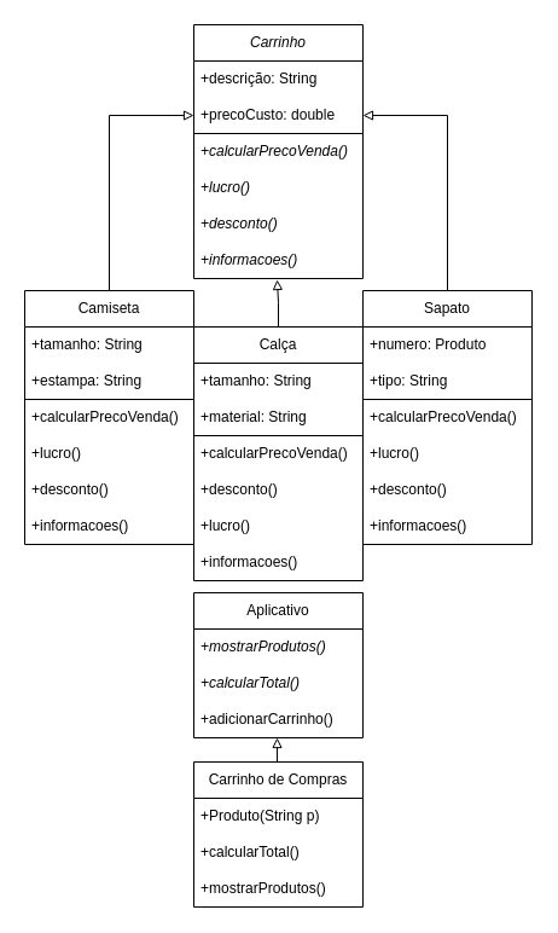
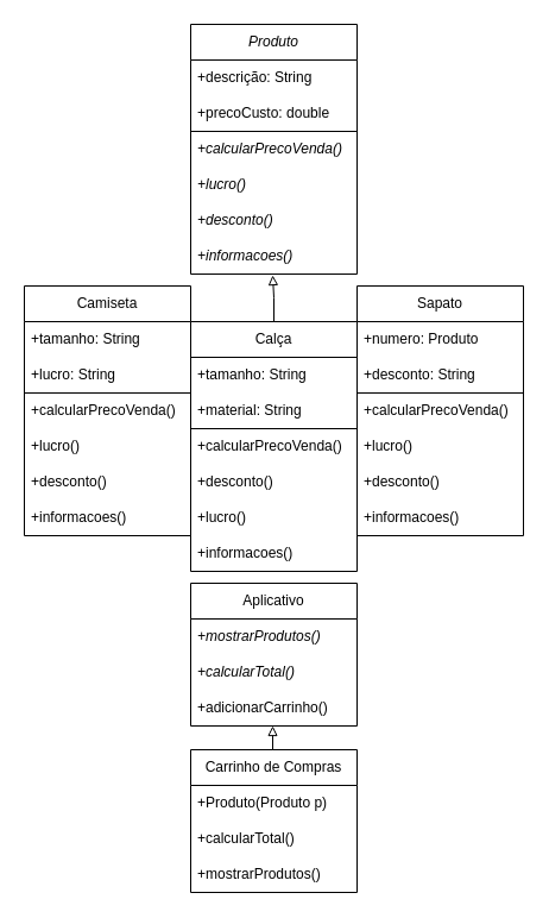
  <mxCell id="0" />
  <mxCell id="1" parent="0" />
- <mxCell id="2" value="Carrinho" style="swimlane;fontStyle=2;childLayout=stackLayout;horizontal=1;startSize=30;horizontalStack=0;resizeParent=1;resizeParentMax=0;resizeLast=0;collapsible=1;marginBottom=0;whiteSpace=wrap;html=1;" vertex="1" parent="1"><mxGeometry x="160" y="20" width="140" height="210" as="geometry" /></mxCell>
+ <mxCell id="2" value="Produto" style="swimlane;fontStyle=2;childLayout=stackLayout;horizontal=1;startSize=30;horizontalStack=0;resizeParent=1;resizeParentMax=0;resizeLast=0;collapsible=1;marginBottom=0;whiteSpace=wrap;html=1;" vertex="1" parent="1"><mxGeometry x="160" y="20" width="140" height="210" as="geometry" /></mxCell>
  <mxCell id="3" value="+descrição: String" style="text;strokeColor=none;fillColor=none;align=left;verticalAlign=middle;spacingLeft=4;spacingRight=4;overflow=hidden;points=[[0,0.5],[1,0.5]];portConstraint=eastwest;rotatable=0;whiteSpace=wrap;html=1;" vertex="1" parent="2"><mxGeometry y="30" width="140" height="30" as="geometry" /></mxCell>
  <mxCell id="4" value="+precoCusto: double" style="text;strokeColor=none;fillColor=none;align=left;verticalAlign=middle;spacingLeft=4;spacingRight=4;overflow=hidden;points=[[0,0.5],[1,0.5]];portConstraint=eastwest;rotatable=0;whiteSpace=wrap;html=1;" vertex="1" parent="2"><mxGeometry y="60" width="140" height="30" as="geometry" /></mxCell>
  <mxCell id="5" value="" style="endArrow=none;html=1;rounded=0;exitX=0;exitY=0;exitDx=0;exitDy=0;exitPerimeter=0;" edge="1" parent="2" source="6"><mxGeometry width="50" height="50" relative="1" as="geometry"><mxPoint x="90" y="140" as="sourcePoint" /><mxPoint x="140" y="90" as="targetPoint" /></mxGeometry></mxCell>
  <mxCell id="6" value="+calcularPrecoVenda()" style="text;strokeColor=none;fillColor=none;align=left;verticalAlign=middle;spacingLeft=4;spacingRight=4;overflow=hidden;points=[[0,0.5],[1,0.5]];portConstraint=eastwest;rotatable=0;whiteSpace=wrap;html=1;fontStyle=2" vertex="1" parent="2"><mxGeometry y="90" width="140" height="30" as="geometry" /></mxCell>
  <mxCell id="7" value="+lucro()" style="text;strokeColor=none;fillColor=none;align=left;verticalAlign=middle;spacingLeft=4;spacingRight=4;overflow=hidden;points=[[0,0.5],[1,0.5]];portConstraint=eastwest;rotatable=0;whiteSpace=wrap;html=1;fontStyle=2" vertex="1" parent="2"><mxGeometry y="120" width="140" height="30" as="geometry" /></mxCell>
  <mxCell id="8" value="+desconto()" style="text;strokeColor=none;fillColor=none;align=left;verticalAlign=middle;spacingLeft=4;spacingRight=4;overflow=hidden;points=[[0,0.5],[1,0.5]];portConstraint=eastwest;rotatable=0;whiteSpace=wrap;html=1;fontStyle=2" vertex="1" parent="2"><mxGeometry y="150" width="140" height="30" as="geometry" /></mxCell>
  <mxCell id="9" value="+informacoes()" style="text;strokeColor=none;fillColor=none;align=left;verticalAlign=middle;spacingLeft=4;spacingRight=4;overflow=hidden;points=[[0,0.5],[1,0.5]];portConstraint=eastwest;rotatable=0;whiteSpace=wrap;html=1;fontStyle=2" vertex="1" parent="2"><mxGeometry y="180" width="140" height="30" as="geometry" /></mxCell>
- <mxCell id="10" style="edgeStyle=orthogonalEdgeStyle;rounded=0;orthogonalLoop=1;jettySize=auto;html=1;exitX=0.5;exitY=0;exitDx=0;exitDy=0;entryX=0;entryY=0.5;entryDx=0;entryDy=0;endArrow=block;endFill=0;" edge="1" parent="1" source="11" target="4"><mxGeometry relative="1" as="geometry"><mxPoint x="90" y="190" as="targetPoint" /></mxGeometry></mxCell>
  <mxCell id="11" value="Camiseta" style="swimlane;fontStyle=0;childLayout=stackLayout;horizontal=1;startSize=30;horizontalStack=0;resizeParent=1;resizeParentMax=0;resizeLast=0;collapsible=1;marginBottom=0;whiteSpace=wrap;html=1;" vertex="1" parent="1"><mxGeometry x="20" y="240" width="140" height="210" as="geometry" /></mxCell>
  <mxCell id="12" value="+tamanho: String" style="text;strokeColor=none;fillColor=none;align=left;verticalAlign=middle;spacingLeft=4;spacingRight=4;overflow=hidden;points=[[0,0.5],[1,0.5]];portConstraint=eastwest;rotatable=0;whiteSpace=wrap;html=1;" vertex="1" parent="11"><mxGeometry y="30" width="140" height="30" as="geometry" /></mxCell>
- <mxCell id="13" value="+estampa: String" style="text;strokeColor=none;fillColor=none;align=left;verticalAlign=middle;spacingLeft=4;spacingRight=4;overflow=hidden;points=[[0,0.5],[1,0.5]];portConstraint=eastwest;rotatable=0;whiteSpace=wrap;html=1;" vertex="1" parent="11"><mxGeometry y="60" width="140" height="30" as="geometry" /></mxCell>
+ <mxCell id="13" value="+lucro: String" style="text;strokeColor=none;fillColor=none;align=left;verticalAlign=middle;spacingLeft=4;spacingRight=4;overflow=hidden;points=[[0,0.5],[1,0.5]];portConstraint=eastwest;rotatable=0;whiteSpace=wrap;html=1;" vertex="1" parent="11"><mxGeometry y="60" width="140" height="30" as="geometry" /></mxCell>
  <mxCell id="14" value="+calcularPrecoVenda()" style="text;strokeColor=none;fillColor=none;align=left;verticalAlign=middle;spacingLeft=4;spacingRight=4;overflow=hidden;points=[[0,0.5],[1,0.5]];portConstraint=eastwest;rotatable=0;whiteSpace=wrap;html=1;fontStyle=0" vertex="1" parent="11"><mxGeometry y="90" width="140" height="30" as="geometry" /></mxCell>
  <mxCell id="15" value="" style="endArrow=none;html=1;rounded=0;" edge="1" parent="11"><mxGeometry width="50" height="50" relative="1" as="geometry"><mxPoint y="90" as="sourcePoint" /><mxPoint x="140" y="90" as="targetPoint" /></mxGeometry></mxCell>
  <mxCell id="16" value="+lucro()" style="text;strokeColor=none;fillColor=none;align=left;verticalAlign=middle;spacingLeft=4;spacingRight=4;overflow=hidden;points=[[0,0.5],[1,0.5]];portConstraint=eastwest;rotatable=0;whiteSpace=wrap;html=1;fontStyle=0" vertex="1" parent="11"><mxGeometry y="120" width="140" height="30" as="geometry" /></mxCell>
  <mxCell id="17" value="+desconto()" style="text;strokeColor=none;fillColor=none;align=left;verticalAlign=middle;spacingLeft=4;spacingRight=4;overflow=hidden;points=[[0,0.5],[1,0.5]];portConstraint=eastwest;rotatable=0;whiteSpace=wrap;html=1;fontStyle=0" vertex="1" parent="11"><mxGeometry y="150" width="140" height="30" as="geometry" /></mxCell>
  <mxCell id="18" value="+informacoes()" style="text;strokeColor=none;fillColor=none;align=left;verticalAlign=middle;spacingLeft=4;spacingRight=4;overflow=hidden;points=[[0,0.5],[1,0.5]];portConstraint=eastwest;rotatable=0;whiteSpace=wrap;html=1;fontStyle=0" vertex="1" parent="11"><mxGeometry y="180" width="140" height="30" as="geometry" /></mxCell>
- <mxCell id="19" style="edgeStyle=orthogonalEdgeStyle;rounded=0;orthogonalLoop=1;jettySize=auto;html=1;exitX=0.5;exitY=0;exitDx=0;exitDy=0;entryX=1;entryY=0.5;entryDx=0;entryDy=0;endArrow=block;endFill=0;" edge="1" parent="1" source="20" target="4"><mxGeometry relative="1" as="geometry"><mxPoint x="370" y="180" as="targetPoint" /></mxGeometry></mxCell>
  <mxCell id="20" value="Sapato" style="swimlane;fontStyle=0;childLayout=stackLayout;horizontal=1;startSize=30;horizontalStack=0;resizeParent=1;resizeParentMax=0;resizeLast=0;collapsible=1;marginBottom=0;whiteSpace=wrap;html=1;" vertex="1" parent="1"><mxGeometry x="300" y="240" width="140" height="210" as="geometry" /></mxCell>
  <mxCell id="21" value="+numero: Produto" style="text;strokeColor=none;fillColor=none;align=left;verticalAlign=middle;spacingLeft=4;spacingRight=4;overflow=hidden;points=[[0,0.5],[1,0.5]];portConstraint=eastwest;rotatable=0;whiteSpace=wrap;html=1;" vertex="1" parent="20"><mxGeometry y="30" width="140" height="30" as="geometry" /></mxCell>
- <mxCell id="22" value="+tipo: String" style="text;strokeColor=none;fillColor=none;align=left;verticalAlign=middle;spacingLeft=4;spacingRight=4;overflow=hidden;points=[[0,0.5],[1,0.5]];portConstraint=eastwest;rotatable=0;whiteSpace=wrap;html=1;" vertex="1" parent="20"><mxGeometry y="60" width="140" height="30" as="geometry" /></mxCell>
+ <mxCell id="22" value="+desconto: String" style="text;strokeColor=none;fillColor=none;align=left;verticalAlign=middle;spacingLeft=4;spacingRight=4;overflow=hidden;points=[[0,0.5],[1,0.5]];portConstraint=eastwest;rotatable=0;whiteSpace=wrap;html=1;" vertex="1" parent="20"><mxGeometry y="60" width="140" height="30" as="geometry" /></mxCell>
  <mxCell id="23" value="+calcularPrecoVenda()" style="text;strokeColor=none;fillColor=none;align=left;verticalAlign=middle;spacingLeft=4;spacingRight=4;overflow=hidden;points=[[0,0.5],[1,0.5]];portConstraint=eastwest;rotatable=0;whiteSpace=wrap;html=1;fontStyle=0" vertex="1" parent="20"><mxGeometry y="90" width="140" height="30" as="geometry" /></mxCell>
  <mxCell id="24" value="" style="endArrow=none;html=1;rounded=0;" edge="1" parent="20"><mxGeometry width="50" height="50" relative="1" as="geometry"><mxPoint y="90" as="sourcePoint" /><mxPoint x="140" y="90" as="targetPoint" /></mxGeometry></mxCell>
  <mxCell id="25" value="+lucro()" style="text;strokeColor=none;fillColor=none;align=left;verticalAlign=middle;spacingLeft=4;spacingRight=4;overflow=hidden;points=[[0,0.5],[1,0.5]];portConstraint=eastwest;rotatable=0;whiteSpace=wrap;html=1;fontStyle=0" vertex="1" parent="20"><mxGeometry y="120" width="140" height="30" as="geometry" /></mxCell>
  <mxCell id="26" value="+desconto()" style="text;strokeColor=none;fillColor=none;align=left;verticalAlign=middle;spacingLeft=4;spacingRight=4;overflow=hidden;points=[[0,0.5],[1,0.5]];portConstraint=eastwest;rotatable=0;whiteSpace=wrap;html=1;fontStyle=0" vertex="1" parent="20"><mxGeometry y="150" width="140" height="30" as="geometry" /></mxCell>
  <mxCell id="27" value="+informacoes()" style="text;strokeColor=none;fillColor=none;align=left;verticalAlign=middle;spacingLeft=4;spacingRight=4;overflow=hidden;points=[[0,0.5],[1,0.5]];portConstraint=eastwest;rotatable=0;whiteSpace=wrap;html=1;fontStyle=0" vertex="1" parent="20"><mxGeometry y="180" width="140" height="30" as="geometry" /></mxCell>
  <mxCell id="28" style="edgeStyle=orthogonalEdgeStyle;rounded=0;orthogonalLoop=1;jettySize=auto;html=1;endArrow=block;endFill=0;" edge="1" parent="1" source="29"><mxGeometry relative="1" as="geometry"><mxPoint x="229" y="231" as="targetPoint" /></mxGeometry></mxCell>
  <mxCell id="29" value="Calça" style="swimlane;fontStyle=0;childLayout=stackLayout;horizontal=1;startSize=30;horizontalStack=0;resizeParent=1;resizeParentMax=0;resizeLast=0;collapsible=1;marginBottom=0;whiteSpace=wrap;html=1;" vertex="1" parent="1"><mxGeometry x="160" y="270" width="140" height="210" as="geometry" /></mxCell>
  <mxCell id="30" value="+tamanho: String" style="text;strokeColor=none;fillColor=none;align=left;verticalAlign=middle;spacingLeft=4;spacingRight=4;overflow=hidden;points=[[0,0.5],[1,0.5]];portConstraint=eastwest;rotatable=0;whiteSpace=wrap;html=1;" vertex="1" parent="29"><mxGeometry y="30" width="140" height="30" as="geometry" /></mxCell>
  <mxCell id="31" value="+material: String" style="text;strokeColor=none;fillColor=none;align=left;verticalAlign=middle;spacingLeft=4;spacingRight=4;overflow=hidden;points=[[0,0.5],[1,0.5]];portConstraint=eastwest;rotatable=0;whiteSpace=wrap;html=1;" vertex="1" parent="29"><mxGeometry y="60" width="140" height="30" as="geometry" /></mxCell>
  <mxCell id="32" value="+calcularPrecoVenda()" style="text;strokeColor=none;fillColor=none;align=left;verticalAlign=middle;spacingLeft=4;spacingRight=4;overflow=hidden;points=[[0,0.5],[1,0.5]];portConstraint=eastwest;rotatable=0;whiteSpace=wrap;html=1;fontStyle=0" vertex="1" parent="29"><mxGeometry y="90" width="140" height="30" as="geometry" /></mxCell>
  <mxCell id="33" value="" style="endArrow=none;html=1;rounded=0;" edge="1" parent="29"><mxGeometry width="50" height="50" relative="1" as="geometry"><mxPoint y="90" as="sourcePoint" /><mxPoint x="140" y="90" as="targetPoint" /></mxGeometry></mxCell>
  <mxCell id="34" value="+desconto()" style="text;strokeColor=none;fillColor=none;align=left;verticalAlign=middle;spacingLeft=4;spacingRight=4;overflow=hidden;points=[[0,0.5],[1,0.5]];portConstraint=eastwest;rotatable=0;whiteSpace=wrap;html=1;fontStyle=0" vertex="1" parent="29"><mxGeometry y="120" width="140" height="30" as="geometry" /></mxCell>
  <mxCell id="35" value="+lucro()" style="text;strokeColor=none;fillColor=none;align=left;verticalAlign=middle;spacingLeft=4;spacingRight=4;overflow=hidden;points=[[0,0.5],[1,0.5]];portConstraint=eastwest;rotatable=0;whiteSpace=wrap;html=1;fontStyle=0" vertex="1" parent="29"><mxGeometry y="150" width="140" height="30" as="geometry" /></mxCell>
  <mxCell id="36" value="+informacoes()" style="text;strokeColor=none;fillColor=none;align=left;verticalAlign=middle;spacingLeft=4;spacingRight=4;overflow=hidden;points=[[0,0.5],[1,0.5]];portConstraint=eastwest;rotatable=0;whiteSpace=wrap;html=1;fontStyle=0" vertex="1" parent="29"><mxGeometry y="180" width="140" height="30" as="geometry" /></mxCell>
  <mxCell id="37" value="Carrinho de Compras" style="swimlane;fontStyle=0;childLayout=stackLayout;horizontal=1;startSize=30;horizontalStack=0;resizeParent=1;resizeParentMax=0;resizeLast=0;collapsible=1;marginBottom=0;whiteSpace=wrap;html=1;" vertex="1" parent="1"><mxGeometry x="160" y="630" width="140" height="120" as="geometry" /></mxCell>
- <mxCell id="38" value="+Produto(String p)" style="text;strokeColor=none;fillColor=none;align=left;verticalAlign=middle;spacingLeft=4;spacingRight=4;overflow=hidden;points=[[0,0.5],[1,0.5]];portConstraint=eastwest;rotatable=0;whiteSpace=wrap;html=1;fontStyle=0" vertex="1" parent="37"><mxGeometry y="30" width="140" height="30" as="geometry" /></mxCell>
+ <mxCell id="38" value="+Produto(Produto p)" style="text;strokeColor=none;fillColor=none;align=left;verticalAlign=middle;spacingLeft=4;spacingRight=4;overflow=hidden;points=[[0,0.5],[1,0.5]];portConstraint=eastwest;rotatable=0;whiteSpace=wrap;html=1;fontStyle=0" vertex="1" parent="37"><mxGeometry y="30" width="140" height="30" as="geometry" /></mxCell>
  <mxCell id="39" value="" style="endArrow=none;html=1;rounded=0;" edge="1" parent="37" source="41"><mxGeometry width="50" height="50" relative="1" as="geometry"><mxPoint y="90" as="sourcePoint" /><mxPoint x="140" y="90" as="targetPoint" /></mxGeometry></mxCell>
  <mxCell id="40" value="+calcularTotal()" style="text;strokeColor=none;fillColor=none;align=left;verticalAlign=middle;spacingLeft=4;spacingRight=4;overflow=hidden;points=[[0,0.5],[1,0.5]];portConstraint=eastwest;rotatable=0;whiteSpace=wrap;html=1;fontStyle=0" vertex="1" parent="37"><mxGeometry y="60" width="140" height="30" as="geometry" /></mxCell>
  <mxCell id="41" value="+mostrarProdutos()" style="text;strokeColor=none;fillColor=none;align=left;verticalAlign=middle;spacingLeft=4;spacingRight=4;overflow=hidden;points=[[0,0.5],[1,0.5]];portConstraint=eastwest;rotatable=0;whiteSpace=wrap;html=1;fontStyle=0" vertex="1" parent="37"><mxGeometry y="90" width="140" height="30" as="geometry" /></mxCell>
  <mxCell id="42" value="Aplicativo" style="swimlane;fontStyle=0;childLayout=stackLayout;horizontal=1;startSize=30;horizontalStack=0;resizeParent=1;resizeParentMax=0;resizeLast=0;collapsible=1;marginBottom=0;whiteSpace=wrap;html=1;" vertex="1" parent="1"><mxGeometry x="160" y="490" width="140" height="120" as="geometry" /></mxCell>
  <mxCell id="43" value="+mostrarProdutos()" style="text;strokeColor=none;fillColor=none;align=left;verticalAlign=middle;spacingLeft=4;spacingRight=4;overflow=hidden;points=[[0,0.5],[1,0.5]];portConstraint=eastwest;rotatable=0;whiteSpace=wrap;html=1;fontStyle=2" vertex="1" parent="42"><mxGeometry y="30" width="140" height="30" as="geometry" /></mxCell>
  <mxCell id="44" value="" style="endArrow=none;html=1;rounded=0;" edge="1" parent="42" source="46"><mxGeometry width="50" height="50" relative="1" as="geometry"><mxPoint y="90" as="sourcePoint" /><mxPoint x="140" y="90" as="targetPoint" /></mxGeometry></mxCell>
  <mxCell id="45" value="+calcularTotal()" style="text;strokeColor=none;fillColor=none;align=left;verticalAlign=middle;spacingLeft=4;spacingRight=4;overflow=hidden;points=[[0,0.5],[1,0.5]];portConstraint=eastwest;rotatable=0;whiteSpace=wrap;html=1;fontStyle=2" vertex="1" parent="42"><mxGeometry y="60" width="140" height="30" as="geometry" /></mxCell>
  <mxCell id="46" value="+adicionarCarrinho()" style="text;strokeColor=none;fillColor=none;align=left;verticalAlign=middle;spacingLeft=4;spacingRight=4;overflow=hidden;points=[[0,0.5],[1,0.5]];portConstraint=eastwest;rotatable=0;whiteSpace=wrap;html=1;fontStyle=0" vertex="1" parent="42"><mxGeometry y="90" width="140" height="30" as="geometry" /></mxCell>
  <mxCell id="47" style="edgeStyle=orthogonalEdgeStyle;rounded=0;orthogonalLoop=1;jettySize=auto;html=1;exitX=0.5;exitY=0;exitDx=0;exitDy=0;endArrow=block;endFill=0;" edge="1" parent="1" source="37"><mxGeometry relative="1" as="geometry"><mxPoint x="229" y="610" as="targetPoint" /></mxGeometry></mxCell>
